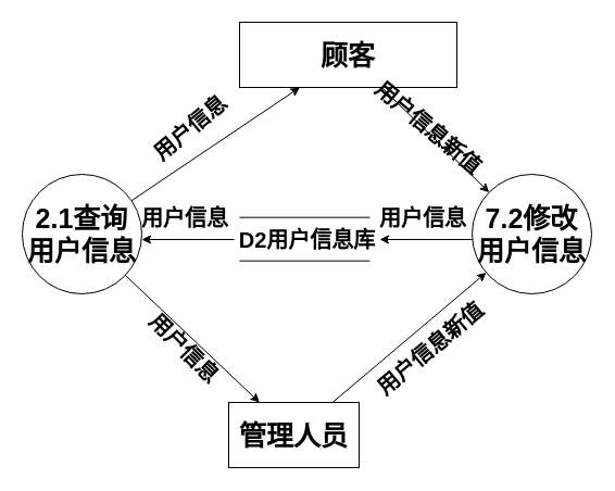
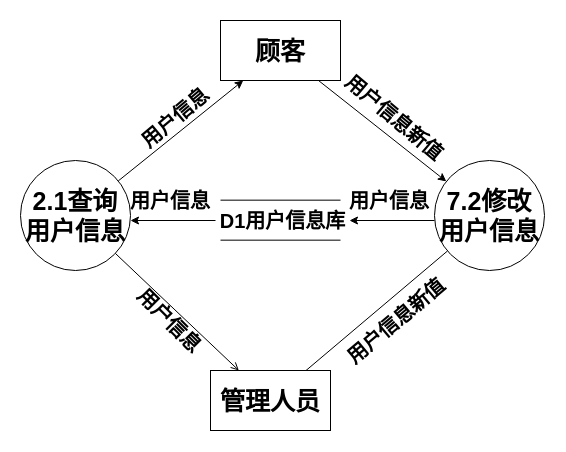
  <mxCell id="0" />
  <mxCell id="1" parent="0" />
  <mxCell id="2" value="&lt;font style=&quot;font-size: 25px&quot;&gt;&lt;b&gt;管理人员&lt;/b&gt;&lt;/font&gt;" style="rounded=0;whiteSpace=wrap;html=1;" vertex="1" parent="1"><mxGeometry x="210" y="370" width="120" height="60" as="geometry" /></mxCell>
- <mxCell id="3" value="&lt;font style=&quot;font-size: 25px&quot;&gt;&lt;b&gt;顾客&lt;/b&gt;&lt;/font&gt;" style="rounded=0;whiteSpace=wrap;html=1;" vertex="1" parent="1"><mxGeometry x="220" y="20" width="200" height="60" as="geometry" /></mxCell>
+ <mxCell id="3" value="&lt;font style=&quot;font-size: 25px&quot;&gt;&lt;b&gt;顾客&lt;/b&gt;&lt;/font&gt;" style="rounded=0;whiteSpace=wrap;html=1;" vertex="1" parent="1"><mxGeometry x="220" y="20" width="120" height="60" as="geometry" /></mxCell>
  <mxCell id="4" value="" style="endArrow=none;html=1;" edge="1" parent="1"><mxGeometry width="50" height="50" relative="1" as="geometry"><mxPoint x="220" y="199.66" as="sourcePoint" /><mxPoint x="340" y="199.66" as="targetPoint" /></mxGeometry></mxCell>
  <mxCell id="5" value="" style="endArrow=none;html=1;" edge="1" parent="1"><mxGeometry width="50" height="50" relative="1" as="geometry"><mxPoint x="220" y="239.66" as="sourcePoint" /><mxPoint x="340" y="239.66" as="targetPoint" /></mxGeometry></mxCell>
- <mxCell id="6" value="&lt;font size=&quot;1&quot;&gt;&lt;b style=&quot;font-size: 20px&quot;&gt;D2用户信息库&lt;/b&gt;&lt;/font&gt;" style="text;html=1;strokeColor=none;fillColor=none;align=center;verticalAlign=middle;whiteSpace=wrap;rounded=0;" vertex="1" parent="1"><mxGeometry x="215" y="210" width="135" height="20" as="geometry" /></mxCell>
+ <mxCell id="6" value="&lt;font size=&quot;1&quot;&gt;&lt;b style=&quot;font-size: 20px&quot;&gt;D1用户信息库&lt;/b&gt;&lt;/font&gt;" style="text;html=1;strokeColor=none;fillColor=none;align=center;verticalAlign=middle;whiteSpace=wrap;rounded=0;" vertex="1" parent="1"><mxGeometry x="215" y="210" width="135" height="20" as="geometry" /></mxCell>
  <mxCell id="7" value="&lt;font style=&quot;font-size: 25px&quot;&gt;&lt;b&gt;2.1查询用户信息&lt;/b&gt;&lt;/font&gt;" style="ellipse;whiteSpace=wrap;html=1;aspect=fixed;" vertex="1" parent="1"><mxGeometry y="160" width="110" height="110" as="geometry" x="20" /></mxCell>
  <mxCell id="8" value="&lt;span style=&quot;font-size: 25px&quot;&gt;&lt;b&gt;7.2修改用户信息&lt;/b&gt;&lt;/span&gt;" style="ellipse;whiteSpace=wrap;html=1;aspect=fixed;" vertex="1" parent="1"><mxGeometry x="434" y="160" width="110" height="110" as="geometry" /></mxCell>
  <mxCell id="9" value="" style="endArrow=classic;html=1;" edge="1" parent="1" source="7" target="3"><mxGeometry width="50" height="50" relative="1" as="geometry"><mxPoint x="460" y="250" as="sourcePoint" /><mxPoint x="410" y="300" as="targetPoint" /></mxGeometry></mxCell>
  <mxCell id="10" value="" style="endArrow=classic;html=1;" edge="1" parent="1" source="3" target="8"><mxGeometry width="50" height="50" relative="1" as="geometry"><mxPoint x="410" y="300" as="sourcePoint" /><mxPoint x="460" y="250" as="targetPoint" /></mxGeometry></mxCell>
- <mxCell id="11" value="" style="endArrow=classic;html=1;" edge="1" parent="1" source="7" target="2"><mxGeometry width="50" height="50" relative="1" as="geometry"><mxPoint x="460" y="250" as="sourcePoint" /><mxPoint x="410" y="300" as="targetPoint" /></mxGeometry></mxCell>
- <mxCell id="12" value="" style="endArrow=classic;html=1;" edge="1" parent="1" source="2" target="8"><mxGeometry width="50" height="50" relative="1" as="geometry"><mxPoint x="410" y="300" as="sourcePoint" /><mxPoint x="460" y="250" as="targetPoint" /></mxGeometry></mxCell>
+ <mxCell id="11" value="" style="endArrow=open;html=1;" edge="1" parent="1" source="7" target="2"><mxGeometry width="50" height="50" relative="1" as="geometry"><mxPoint x="460" y="250" as="sourcePoint" /><mxPoint x="410" y="300" as="targetPoint" /></mxGeometry></mxCell>
+ <mxCell id="12" value="" style="endArrow=none;html=1;" edge="1" parent="1" source="2" target="8"><mxGeometry width="50" height="50" relative="1" as="geometry"><mxPoint x="410" y="300" as="sourcePoint" /><mxPoint x="460" y="250" as="targetPoint" /></mxGeometry></mxCell>
  <mxCell id="13" value="&lt;font size=&quot;1&quot;&gt;&lt;b style=&quot;font-size: 20px&quot;&gt;用户信息&lt;/b&gt;&lt;/font&gt;" style="text;html=1;strokeColor=none;fillColor=none;align=center;verticalAlign=middle;whiteSpace=wrap;rounded=0;rotation=-40;" vertex="1" parent="1"><mxGeometry x="128.83" y="106.79" width="90" height="20" as="geometry" /></mxCell>
  <mxCell id="14" value="&lt;font size=&quot;1&quot;&gt;&lt;b style=&quot;font-size: 20px&quot;&gt;用户信息&lt;/b&gt;&lt;/font&gt;" style="text;html=1;strokeColor=none;fillColor=none;align=center;verticalAlign=middle;whiteSpace=wrap;rounded=0;rotation=45;" vertex="1" parent="1"><mxGeometry x="125" y="310" width="90" height="20" as="geometry" /></mxCell>
  <mxCell id="15" value="" style="endArrow=classic;html=1;entryX=0;entryY=0.5;entryDx=0;entryDy=0;exitX=0;exitY=0.5;exitDx=0;exitDy=0;" edge="1" parent="1" source="6"><mxGeometry width="50" height="50" relative="1" as="geometry"><mxPoint x="210" y="220" as="sourcePoint" /><mxPoint x="130" y="220" as="targetPoint" /></mxGeometry></mxCell>
  <mxCell id="16" value="&lt;font size=&quot;1&quot;&gt;&lt;b style=&quot;font-size: 20px&quot;&gt;用户信息&lt;/b&gt;&lt;/font&gt;" style="text;html=1;strokeColor=none;fillColor=none;align=center;verticalAlign=middle;whiteSpace=wrap;rounded=0;rotation=0;" vertex="1" parent="1"><mxGeometry x="128.83" y="190" width="82.36" height="20" as="geometry" /></mxCell>
  <mxCell id="17" value="" style="endArrow=classic;html=1;entryX=0;entryY=0.5;entryDx=0;entryDy=0;" edge="1" parent="1"><mxGeometry width="50" height="50" relative="1" as="geometry"><mxPoint x="434" y="220" as="sourcePoint" /><mxPoint x="349" y="220" as="targetPoint" /></mxGeometry></mxCell>
  <mxCell id="18" value="&lt;font size=&quot;1&quot;&gt;&lt;b style=&quot;font-size: 20px&quot;&gt;用户信息&lt;/b&gt;&lt;/font&gt;" style="text;html=1;strokeColor=none;fillColor=none;align=center;verticalAlign=middle;whiteSpace=wrap;rounded=0;rotation=0;" vertex="1" parent="1"><mxGeometry x="347.83" y="190" width="82.36" height="20" as="geometry" /></mxCell>
  <mxCell id="19" value="&lt;font size=&quot;1&quot;&gt;&lt;b style=&quot;font-size: 20px&quot;&gt;用户信息新值&lt;/b&gt;&lt;/font&gt;" style="text;html=1;strokeColor=none;fillColor=none;align=center;verticalAlign=middle;whiteSpace=wrap;rounded=0;rotation=40;" vertex="1" parent="1"><mxGeometry x="325" y="106.79" width="140" height="20" as="geometry" /></mxCell>
  <mxCell id="20" value="&lt;font size=&quot;1&quot;&gt;&lt;b style=&quot;font-size: 20px&quot;&gt;用户信息新值&lt;/b&gt;&lt;/font&gt;" style="text;html=1;strokeColor=none;fillColor=none;align=center;verticalAlign=middle;whiteSpace=wrap;rounded=0;rotation=-40;" vertex="1" parent="1"><mxGeometry x="330" y="310" width="130" height="20" as="geometry" /></mxCell>
